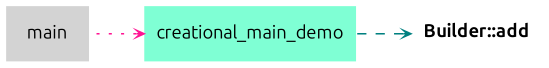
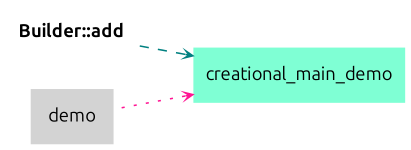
  digraph {
    rankdir=RL
    node [fontname=Ubuntu fontsize=12 shape=plaintext style=filled]
    edge [arrowhead=open arrowsize=0.5 arrowtail=open dir=back fontname=Ubuntu labelfontsize=10]
    n1 [label=<<b>Builder::add</b>> style=""]
    n2 [color=black fillcolor=aquamarine label=creational_main_demo]
-   n3 [color=blue fillcolor=lightgrey label=main]
-   n1 -> n2 [color=teal style=dashed]
+   n3 [color=blue fillcolor=lightgrey label=demo]
+   n2 -> n1 [color=teal style=dashed]
    n2 -> n3 [color=deeppink style=dotted]
  }
